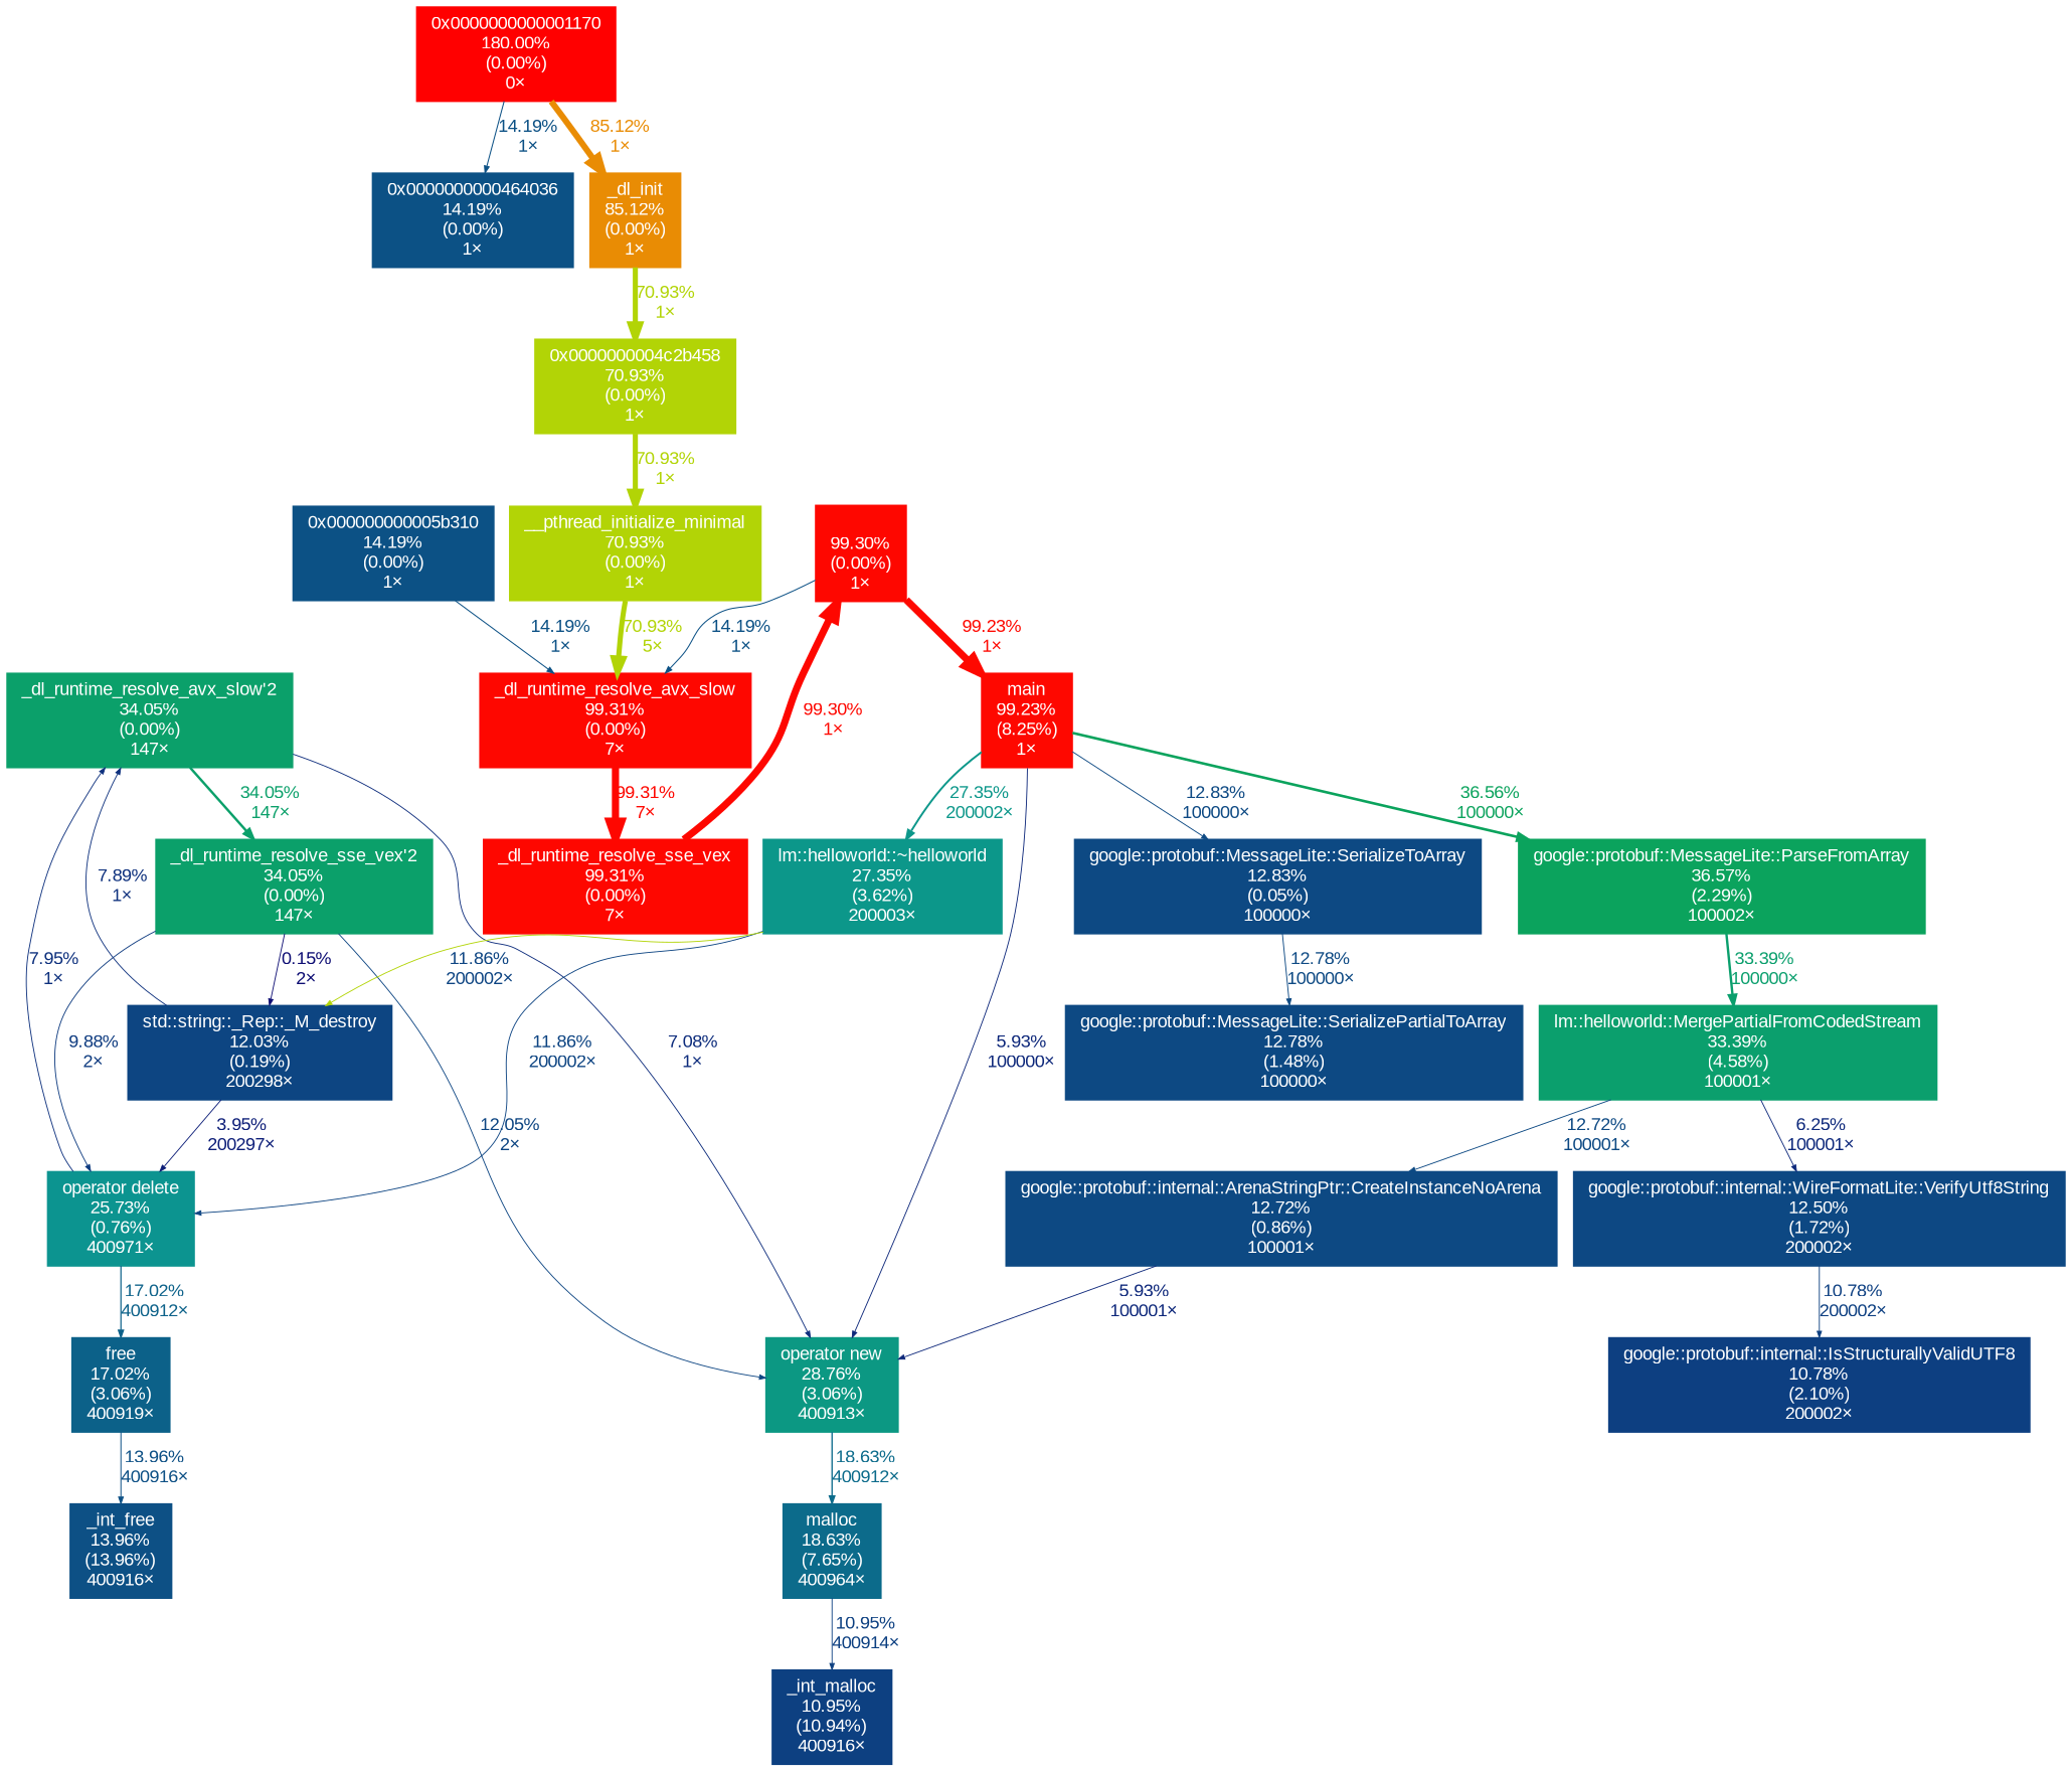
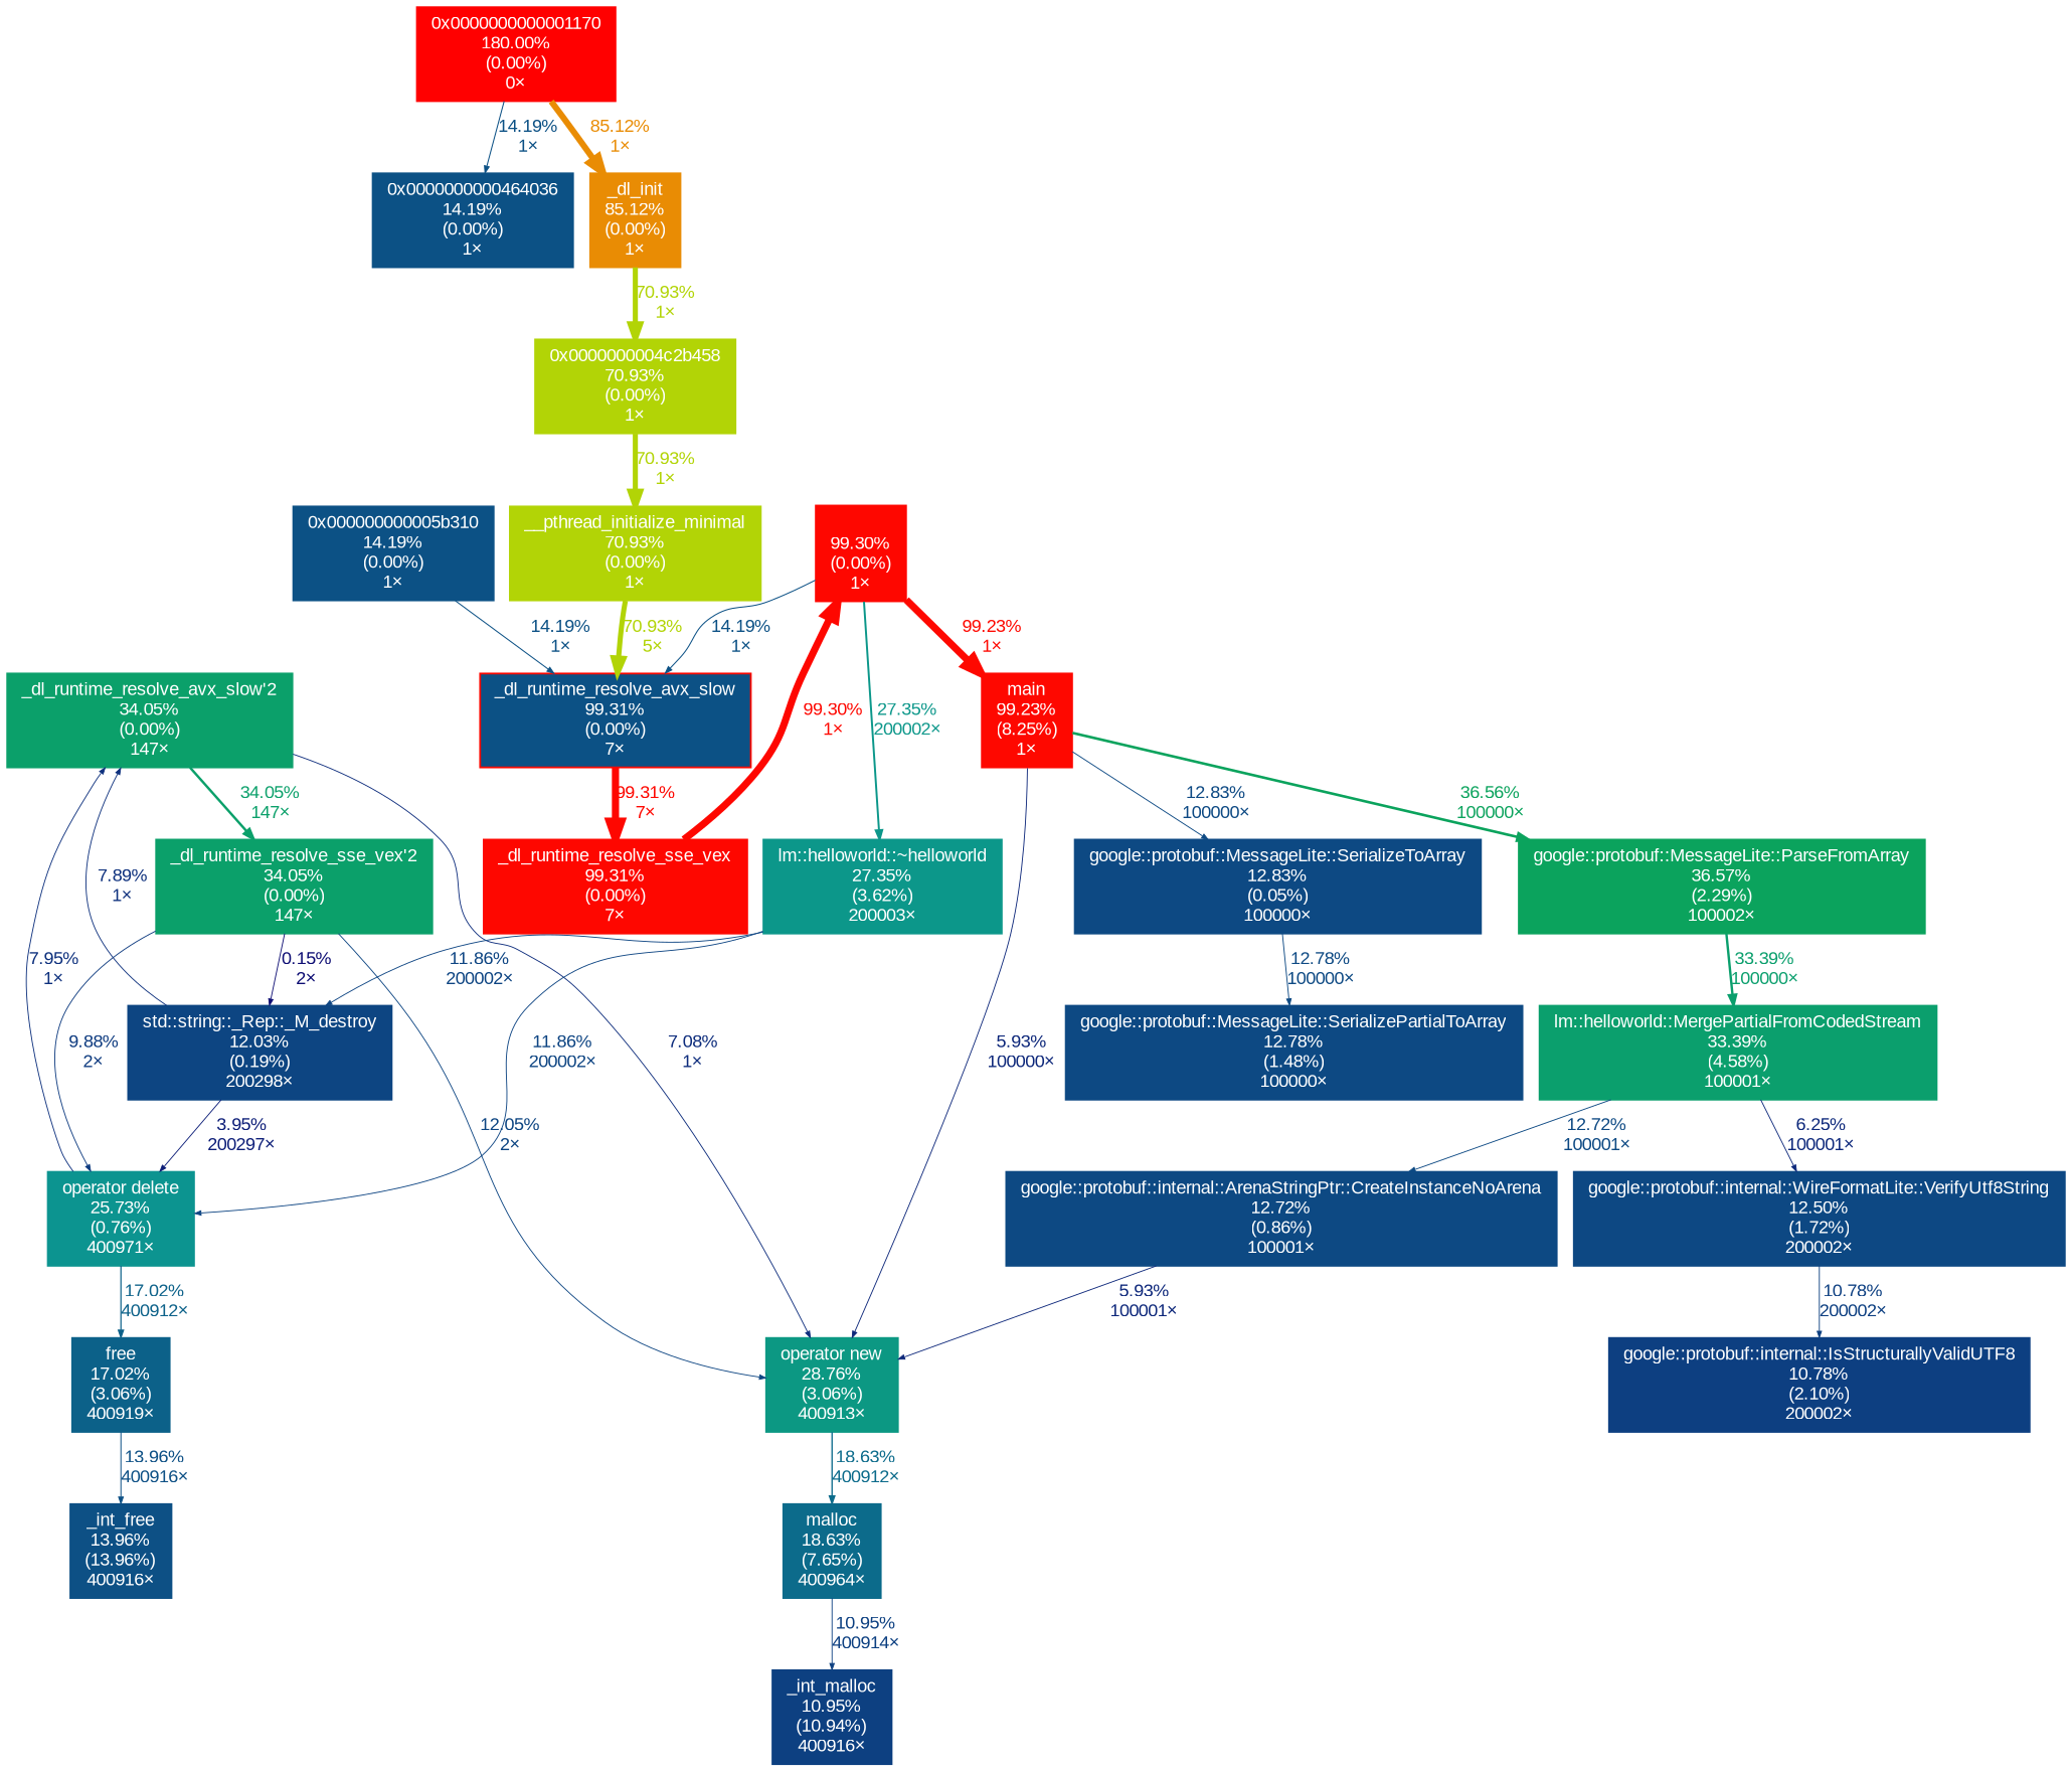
  digraph {
    fontname=Arial
    nodesep=0.125
    ranksep=0.25
    node [color="#0d4983" fontcolor="#ffffff" fontname=Arial fontsize=10.00 shape=box style=filled]
    edge [arrowsize=0.35 color="#0c5185" fontcolor="#0c5185" fontname=Arial fontsize=10.00 labeldistance=0.50 penwidth=0.50]
    n1 [height=0 label="google::protobuf::internal::ArenaStringPtr::CreateInstanceNoArena\n12.72%\n(0.86%)\n100001×" width=0]
    n2 [color="#0c9883" height=0 label="operator new\n28.76%\n(3.06%)\n400913×" width=0]
    n3 [color="#0c6b8b" height=0 label="malloc\n18.63%\n(7.65%)\n400964×" width=0]
    n4 [color="#0d4081" height=0 label="_int_malloc\n10.95%\n(10.94%)\n400916×" width=0]
    n5 [color="#0ba06a" height=0 label="_dl_runtime_resolve_avx_slow'2\n34.05%\n(0.00%)\n147×" width=0]
    n6 [color="#0ba06a" height=0 label="_dl_runtime_resolve_sse_vex'2\n34.05%\n(0.00%)\n147×" width=0]
    n7 [color="#fe0700" height=0 label="_dl_runtime_resolve_sse_vex\n99.31%\n(0.00%)\n7×" width=0]
    n8 [color="#fe0700" height=0 label="\n99.30%\n(0.00%)\n1×" width=0]
    n9 [color="#fe0800" height=0 label="main\n99.23%\n(8.25%)\n1×" width=0]
-   n10 [color="#fe0700" height=0 label="_dl_runtime_resolve_avx_slow\n99.31%\n(0.00%)\n7×" width=0]
+   n10 [color="#fe0700" height=0 label="_dl_runtime_resolve_avx_slow\n99.31%\n(0.00%)\n7×" width=0 fillcolor="#0c5185"]
    n11 [color="#0ba35d" height=0 label="google::protobuf::MessageLite::ParseFromArray\n36.57%\n(2.29%)\n100002×" width=0]
    n12 [color="#0c978a" height=0 label="lm::helloworld::~helloworld\n27.35%\n(3.62%)\n200003×" width=0]
    n13 [height=0 label="google::protobuf::MessageLite::SerializeToArray\n12.83%\n(0.05%)\n100000×" width=0]
    n14 [color="#0b9f6d" height=0 label="lm::helloworld::MergePartialFromCodedStream\n33.39%\n(4.58%)\n100001×" width=0]
    n15 [color="#0c9490" height=0 label="operator delete\n25.73%\n(0.76%)\n400971×" width=0]
    n16 [color="#0d4582" height=0 label="std::string::_Rep::_M_destroy\n12.03%\n(0.19%)\n200298×" width=0]
    n17 [height=0 label="google::protobuf::MessageLite::SerializePartialToArray\n12.78%\n(1.48%)\n100000×" width=0]
    n18 [color="#0d4883" height=0 label="google::protobuf::internal::WireFormatLite::VerifyUtf8String\n12.50%\n(1.72%)\n200002×" width=0]
    n19 [color="#0c6189" height=0 label="free\n17.02%\n(3.06%)\n400919×" width=0]
    n20 [color="#0d5085" height=0 label="_int_free\n13.96%\n(13.96%)\n400916×" width=0]
    n21 [color="#0d3f81" height=0 label="google::protobuf::internal::IsStructurallyValidUTF8\n10.78%\n(2.10%)\n200002×" width=0]
    n22 [color="#b2d406" height=0 label="0x0000000004c2b458\n70.93%\n(0.00%)\n1×" width=0]
    n23 [color="#b2d406" height=0 label="__pthread_initialize_minimal\n70.93%\n(0.00%)\n1×" width=0]
    n24 [color="#0c5185" height=0 label="0x000000000005b310\n14.19%\n(0.00%)\n1×" width=0]
    n25 [color="#0c5185" height=0 label="0x0000000000464036\n14.19%\n(0.00%)\n1×" width=0]
    n26 [color="#e98c04" height=0 label="_dl_init\n85.12%\n(0.00%)\n1×" width=0]
    n27 [color="#ff0000" height=0 label="0x0000000000001170\n180.00%\n(0.00%)\n0×" width=0]
    n1 -> n2 [color="#0d277a" fontcolor="#0d277a" label="5.93%\n100001×"]
    n2 -> n3 [arrowsize=0.43 color="#0c6b8b" fontcolor="#0c6b8b" label="18.63%\n400912×" labeldistance=0.75 penwidth=0.75]
    n3 -> n4 [color="#0d4081" fontcolor="#0d4081" label="10.95%\n400914×"]
    n5 -> n2 [color="#0d2c7c" fontcolor="#0d2c7c" label="7.08%\n1×"]
    n5 -> n6 [arrowsize=0.58 color="#0ba06a" fontcolor="#0ba06a" label="34.05%\n147×" labeldistance=1.36 penwidth=1.36]
    n6 -> n2 [color="#0d4582" fontcolor="#0d4582" label="12.05%\n2×"]
    n6 -> n15 [color="#0d3a7f" fontcolor="#0d3a7f" label="9.88%\n2×"]
    n6 -> n16 [color="#0d0d73" fontcolor="#0d0d73" label="0.15%\n2×"]
    n7 -> n8 [arrowsize=1.00 color="#fe0700" fontcolor="#fe0700" label="99.30%\n1×" labeldistance=3.97 penwidth=3.97]
    n8 -> n9 [arrowsize=1.00 color="#fe0800" fontcolor="#fe0800" label="99.23%\n1×" labeldistance=3.97 penwidth=3.97]
    n8 -> n10 [arrowsize=0.38 label="14.19%\n1×" labeldistance=0.57 penwidth=0.57]
    n9 -> n2 [color="#0d277a" fontcolor="#0d277a" label="5.93%\n100000×"]
    n9 -> n11 [arrowsize=0.60 color="#0ba35d" fontcolor="#0ba35d" label="36.56%\n100000×" labeldistance=1.46 penwidth=1.46]
-   n9 -> n12 [arrowsize=0.52 color="#0c978a" fontcolor="#0c978a" label="27.35%\n200002×" labeldistance=1.09 penwidth=1.09]
+   n8 -> n12 [arrowsize=0.52 color="#0c978a" fontcolor="#0c978a" label="27.35%\n200002×" labeldistance=1.09 penwidth=1.09]
    n9 -> n13 [arrowsize=0.36 color="#0d4983" fontcolor="#0d4983" label="12.83%\n100000×" labeldistance=0.51 penwidth=0.51]
    n10 -> n7 [arrowsize=1.00 color="#fe0700" fontcolor="#fe0700" label="99.31%\n7×" labeldistance=3.97 penwidth=3.97]
    n11 -> n14 [arrowsize=0.58 color="#0b9f6d" fontcolor="#0b9f6d" label="33.39%\n100000×" labeldistance=1.34 penwidth=1.34]
    n12 -> n15 [color="#0d4482" fontcolor="#0d4482" label="11.86%\n200002×"]
-   n12 -> n16 [color="#b2d406" fontcolor="#0d4482" label="11.86%\n200002×"]
+   n12 -> n16 [color="#0d4482" fontcolor="#0d4482" label="11.86%\n200002×"]
    n13 -> n17 [arrowsize=0.36 color="#0d4983" fontcolor="#0d4983" label="12.78%\n100000×" labeldistance=0.51 penwidth=0.51]
    n14 -> n1 [arrowsize=0.36 color="#0d4983" fontcolor="#0d4983" label="12.72%\n100001×" labeldistance=0.51 penwidth=0.51]
    n14 -> n18 [color="#0d287b" fontcolor="#0d287b" label="6.25%\n100001×"]
    n15 -> n5 [color="#0d307d" fontcolor="#0d307d" label="7.95%\n1×"]
    n15 -> n19 [arrowsize=0.41 color="#0c6189" fontcolor="#0c6189" label="17.02%\n400912×" labeldistance=0.68 penwidth=0.68]
    n16 -> n5 [color="#0d307d" fontcolor="#0d307d" label="7.89%\n1×"]
    n16 -> n15 [color="#0d1e78" fontcolor="#0d1e78" label="3.95%\n200297×"]
    n18 -> n21 [color="#0d3f81" fontcolor="#0d3f81" label="10.78%\n200002×"]
    n19 -> n20 [arrowsize=0.37 color="#0d5085" fontcolor="#0d5085" label="13.96%\n400916×" labeldistance=0.56 penwidth=0.56]
    n22 -> n23 [arrowsize=0.84 color="#b2d406" fontcolor="#b2d406" label="70.93%\n1×" labeldistance=2.84 penwidth=2.84]
    n23 -> n10 [arrowsize=0.84 color="#b2d406" fontcolor="#b2d406" label="70.93%\n5×" labeldistance=2.84 penwidth=2.84]
    n24 -> n10 [arrowsize=0.38 label="14.19%\n1×" labeldistance=0.57 penwidth=0.57]
    n26 -> n22 [arrowsize=0.84 color="#b2d406" fontcolor="#b2d406" label="70.93%\n1×" labeldistance=2.84 penwidth=2.84]
    n27 -> n25 [arrowsize=0.38 label="14.19%\n1×" labeldistance=0.57 penwidth=0.57]
    n27 -> n26 [arrowsize=0.92 color="#e98c04" fontcolor="#e98c04" label="85.12%\n1×" labeldistance=3.40 penwidth=3.40]
  }
